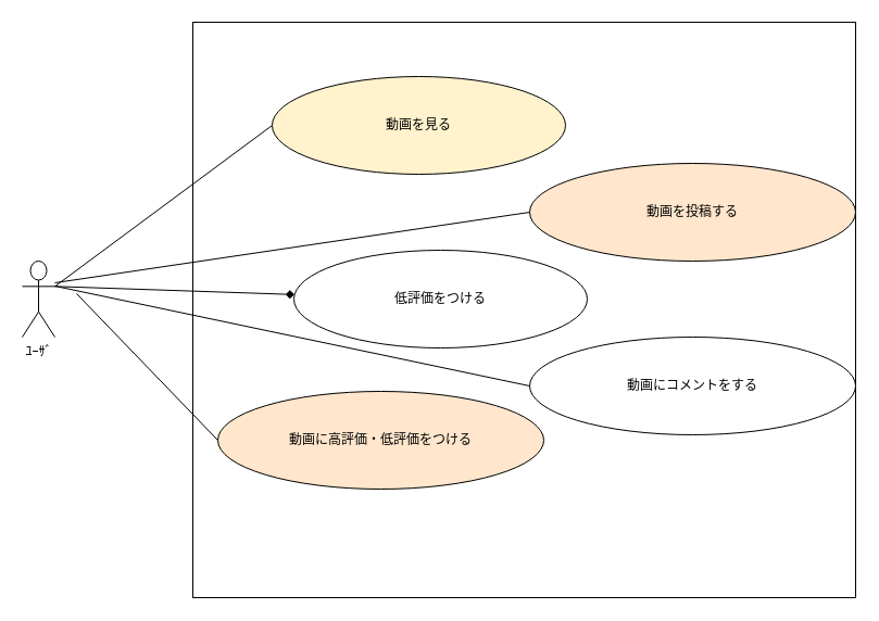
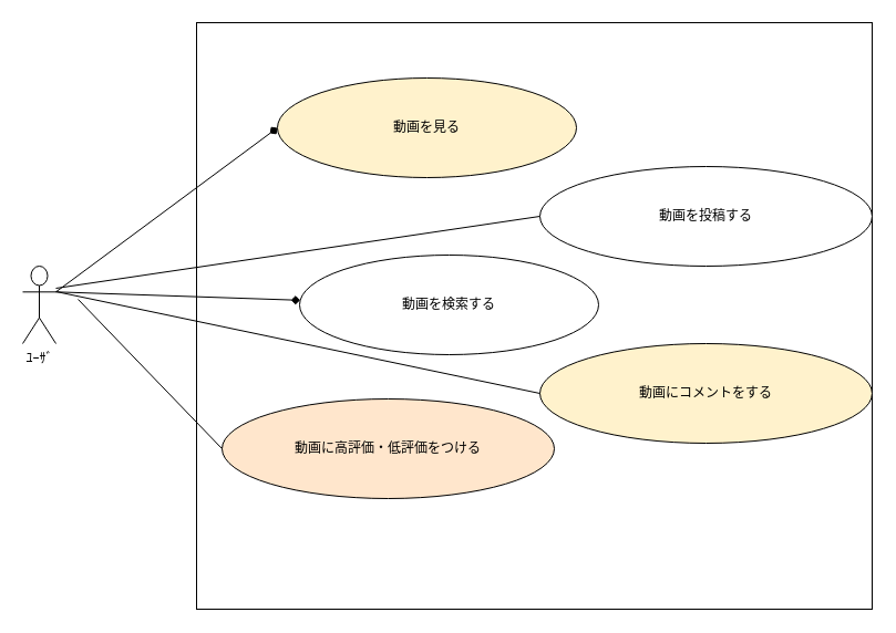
  <mxCell id="0" />
  <mxCell id="1" parent="0" />
  <mxCell id="2" value="" style="rounded=0;whiteSpace=wrap;html=1;" parent="1" vertex="1"><mxGeometry x="177" y="20" width="610" height="530" as="geometry" /></mxCell>
  <mxCell id="3" value="ﾕｰｻﾞ" style="shape=umlActor;verticalLabelPosition=bottom;verticalAlign=top;html=1;outlineConnect=0;" parent="1" vertex="1"><mxGeometry x="20" y="240" width="30" height="70" as="geometry" /></mxCell>
  <mxCell id="4" value="" style="endArrow=none;html=1;entryX=0;entryY=0.5;entryDx=0;entryDy=0;" parent="1" target="9" edge="1"><mxGeometry width="50" height="50" relative="1" as="geometry"><mxPoint x="50" y="260" as="sourcePoint" /><mxPoint x="400" y="270" as="targetPoint" /><Array as="points" /></mxGeometry></mxCell>
- <mxCell id="5" value="" style="endArrow=none;html=1;exitX=1;exitY=0.333;exitDx=0;exitDy=0;exitPerimeter=0;entryX=0;entryY=0.5;entryDx=0;entryDy=0;" parent="1" source="3" target="6" edge="1"><mxGeometry width="50" height="50" relative="1" as="geometry"><mxPoint x="60" y="440" as="sourcePoint" /><mxPoint x="410" y="280" as="targetPoint" /><Array as="points" /></mxGeometry></mxCell>
+ <mxCell id="5" value="" style="endArrow=diamond;html=1;exitX=1;exitY=0.333;exitDx=0;exitDy=0;exitPerimeter=0;entryX=0;entryY=0.5;entryDx=0;entryDy=0;" parent="1" source="3" target="6" edge="1"><mxGeometry width="50" height="50" relative="1" as="geometry"><mxPoint x="60" y="440" as="sourcePoint" /><mxPoint x="410" y="280" as="targetPoint" /><Array as="points" /></mxGeometry></mxCell>
  <mxCell id="6" value="動画を見る" style="ellipse;whiteSpace=wrap;html=1;fillColor=#fff2cc;" parent="1" vertex="1"><mxGeometry x="250" y="70" width="270" height="90" as="geometry" /></mxCell>
  <mxCell id="7" value="" style="endArrow=diamond;html=1;exitX=1;exitY=0.333;exitDx=0;exitDy=0;exitPerimeter=0;" parent="1" source="3" target="8" edge="1"><mxGeometry width="50" height="50" relative="1" as="geometry"><mxPoint x="60" y="100" as="sourcePoint" /><mxPoint x="420" y="400" as="targetPoint" /><Array as="points" /></mxGeometry></mxCell>
- <mxCell id="8" value="低評価をつける" style="ellipse;whiteSpace=wrap;html=1;" parent="1" vertex="1"><mxGeometry x="270" y="230" width="270" height="90" as="geometry" /></mxCell>
- <mxCell id="9" value="動画を投稿する" style="ellipse;whiteSpace=wrap;html=1;fillColor=#ffe6cc;" parent="1" vertex="1"><mxGeometry x="487" y="150" width="300" height="90" as="geometry" /></mxCell>
- <mxCell id="10" value="動画にコメントをする" style="ellipse;whiteSpace=wrap;html=1;" parent="1" vertex="1"><mxGeometry x="487" y="310" width="300" height="90" as="geometry" /></mxCell>
+ <mxCell id="8" value="動画を検索する" style="ellipse;whiteSpace=wrap;html=1;" parent="1" vertex="1"><mxGeometry x="270" y="230" width="270" height="90" as="geometry" /></mxCell>
+ <mxCell id="9" value="動画を投稿する" style="ellipse;whiteSpace=wrap;html=1;" parent="1" vertex="1"><mxGeometry x="487" y="150" width="300" height="90" as="geometry" /></mxCell>
+ <mxCell id="10" value="動画にコメントをする" style="ellipse;whiteSpace=wrap;html=1;fillColor=#fff2cc;" parent="1" vertex="1"><mxGeometry x="487" y="310" width="300" height="90" as="geometry" /></mxCell>
  <mxCell id="11" value="" style="endArrow=none;html=1;entryX=0;entryY=0.5;entryDx=0;entryDy=0;" parent="1" target="10" edge="1"><mxGeometry width="50" height="50" relative="1" as="geometry"><mxPoint x="50" y="263" as="sourcePoint" /><mxPoint x="400" y="270" as="targetPoint" /><Array as="points" /></mxGeometry></mxCell>
  <mxCell id="12" value="動画に高評価・低評価をつける" style="ellipse;whiteSpace=wrap;html=1;fillColor=#ffe6cc;" parent="1" vertex="1"><mxGeometry x="200" y="360" width="300" height="90" as="geometry" /></mxCell>
  <mxCell id="13" value="" style="endArrow=none;html=1;entryX=0;entryY=0.5;entryDx=0;entryDy=0;" parent="1" target="12" edge="1"><mxGeometry width="50" height="50" relative="1" as="geometry"><mxPoint x="70" y="270" as="sourcePoint" /><mxPoint x="400" y="250" as="targetPoint" /></mxGeometry></mxCell>
